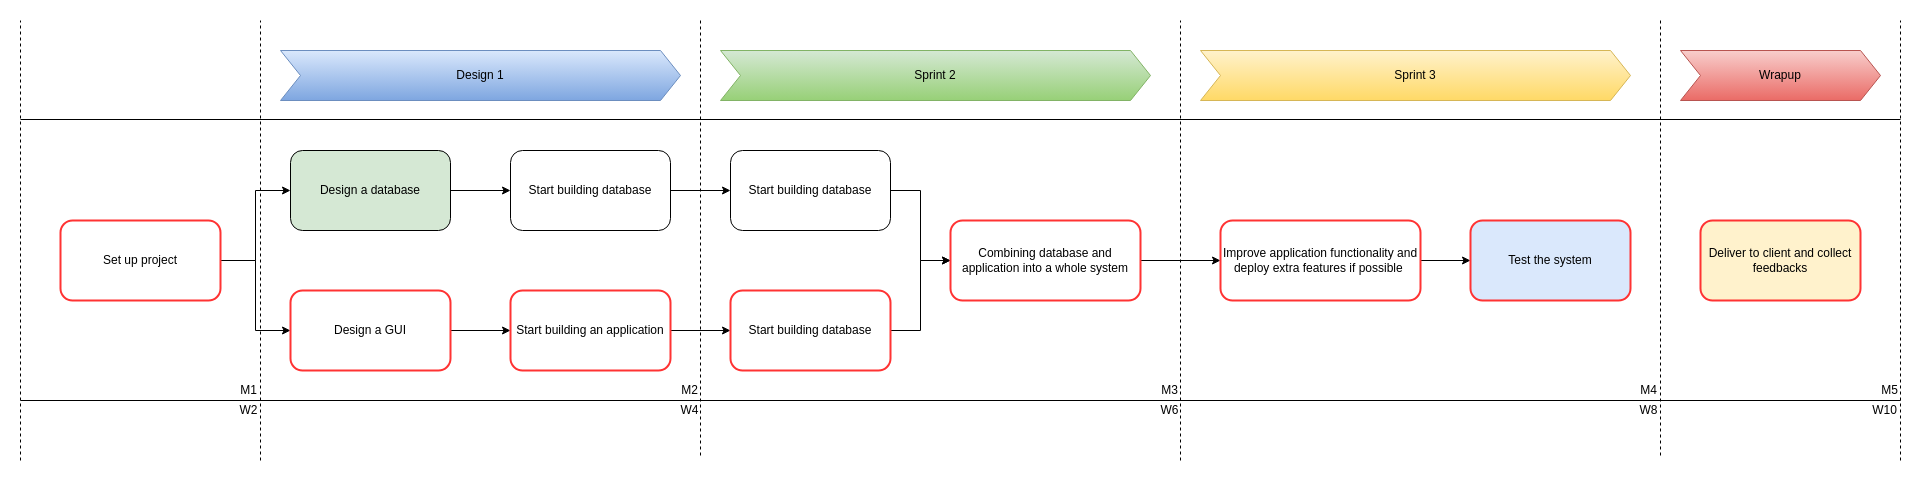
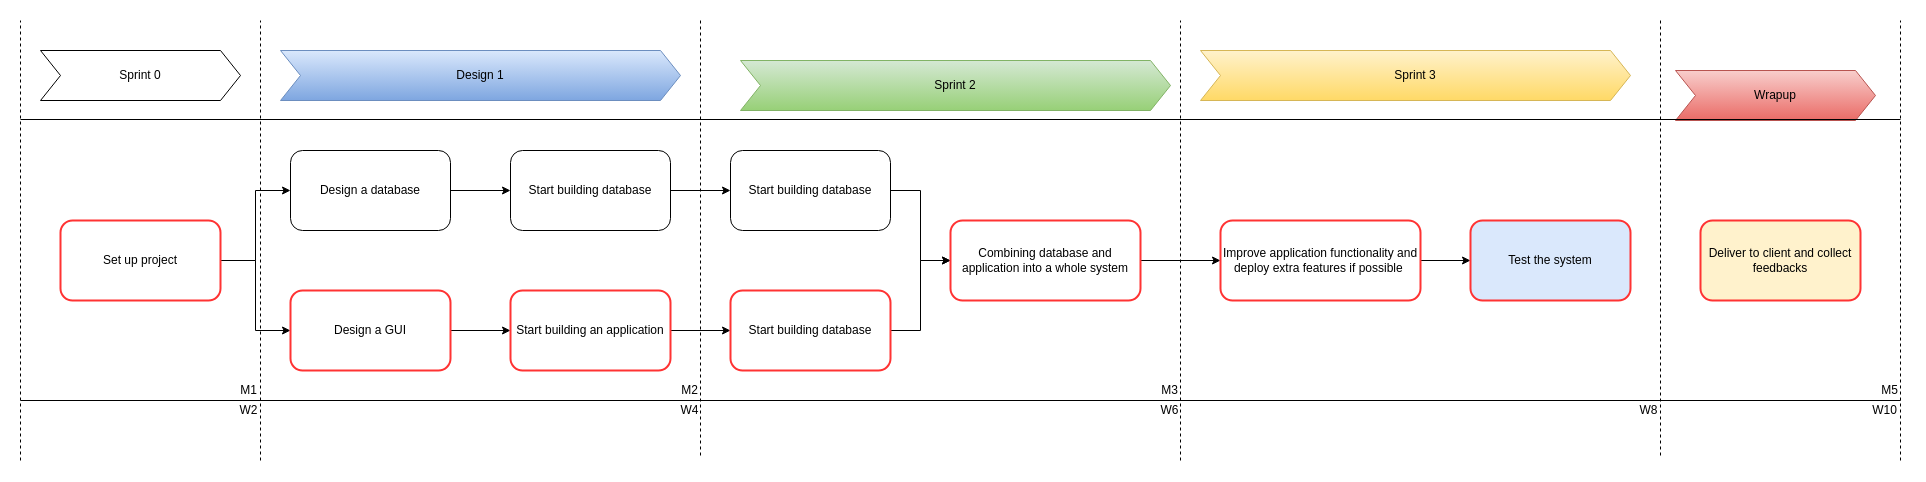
  <mxCell id="0" />
  <mxCell id="1" parent="0" />
+ <mxCell id="2" value="Sprint 0" style="shape=step;perimeter=stepPerimeter;whiteSpace=wrap;html=1;fixedSize=1;" vertex="1" parent="1"><mxGeometry x="40" y="50" width="200" height="50" as="geometry" /></mxCell>
  <mxCell id="3" value="Sprint 3" style="shape=step;perimeter=stepPerimeter;whiteSpace=wrap;html=1;fixedSize=1;fillColor=#fff2cc;strokeColor=#d6b656;gradientColor=#ffd966;" vertex="1" parent="1"><mxGeometry x="1200" y="50" width="430" height="50" as="geometry" /></mxCell>
- <mxCell id="4" value="Sprint 2" style="shape=step;perimeter=stepPerimeter;whiteSpace=wrap;html=1;fixedSize=1;fillColor=#d5e8d4;strokeColor=#82b366;gradientColor=#97d077;" vertex="1" parent="1"><mxGeometry x="720" y="50" width="430" height="50" as="geometry" /></mxCell>
+ <mxCell id="4" value="Sprint 2" style="shape=step;perimeter=stepPerimeter;whiteSpace=wrap;html=1;fixedSize=1;fillColor=#d5e8d4;strokeColor=#82b366;gradientColor=#97d077;" vertex="1" parent="1"><mxGeometry x="740" y="60" width="430" height="50" as="geometry" /></mxCell>
  <mxCell id="5" value="Design 1" style="shape=step;perimeter=stepPerimeter;whiteSpace=wrap;html=1;fixedSize=1;fillColor=#dae8fc;strokeColor=#6c8ebf;gradientColor=#7ea6e0;" vertex="1" parent="1"><mxGeometry x="280" y="50" width="400" height="50" as="geometry" /></mxCell>
- <mxCell id="6" value="Wrapup" style="shape=step;perimeter=stepPerimeter;whiteSpace=wrap;html=1;fixedSize=1;fillColor=#f8cecc;strokeColor=#b85450;gradientColor=#ea6b66;" vertex="1" parent="1"><mxGeometry x="1680" y="50" width="200" height="50" as="geometry" /></mxCell>
+ <mxCell id="6" value="Wrapup" style="shape=step;perimeter=stepPerimeter;whiteSpace=wrap;html=1;fixedSize=1;fillColor=#f8cecc;strokeColor=#b85450;gradientColor=#ea6b66;" vertex="1" parent="1"><mxGeometry x="1675" y="70" width="200" height="50" as="geometry" /></mxCell>
  <mxCell id="7" value="" style="endArrow=none;html=1;" edge="1" parent="1"><mxGeometry width="50" height="50" relative="1" as="geometry"><mxPoint x="20" y="119" as="sourcePoint" /><mxPoint x="1900" y="119" as="targetPoint" /></mxGeometry></mxCell>
  <mxCell id="8" value="" style="endArrow=none;dashed=1;html=1;" edge="1" parent="1"><mxGeometry width="50" height="50" relative="1" as="geometry"><mxPoint x="260" y="460" as="sourcePoint" /><mxPoint x="260" y="20" as="targetPoint" /></mxGeometry></mxCell>
  <mxCell id="9" value="" style="endArrow=none;dashed=1;html=1;" edge="1" parent="1"><mxGeometry width="50" height="50" relative="1" as="geometry"><mxPoint x="700" y="455" as="sourcePoint" /><mxPoint x="700" y="20" as="targetPoint" /></mxGeometry></mxCell>
  <mxCell id="10" value="" style="endArrow=none;dashed=1;html=1;" edge="1" parent="1"><mxGeometry width="50" height="50" relative="1" as="geometry"><mxPoint x="1180" y="460" as="sourcePoint" /><mxPoint x="1180" y="20" as="targetPoint" /></mxGeometry></mxCell>
  <mxCell id="11" value="" style="endArrow=none;dashed=1;html=1;" edge="1" parent="1"><mxGeometry width="50" height="50" relative="1" as="geometry"><mxPoint x="1660" y="455" as="sourcePoint" /><mxPoint x="1660" y="20" as="targetPoint" /></mxGeometry></mxCell>
  <mxCell id="12" value="" style="endArrow=none;dashed=1;html=1;" edge="1" parent="1"><mxGeometry width="50" height="50" relative="1" as="geometry"><mxPoint x="1900" y="460" as="sourcePoint" /><mxPoint x="1900" y="20" as="targetPoint" /></mxGeometry></mxCell>
  <mxCell id="13" value="" style="endArrow=none;dashed=1;html=1;" edge="1" parent="1"><mxGeometry width="50" height="50" relative="1" as="geometry"><mxPoint x="20" y="460" as="sourcePoint" /><mxPoint x="20" y="20" as="targetPoint" /></mxGeometry></mxCell>
  <mxCell id="14" value="" style="endArrow=none;html=1;" edge="1" parent="1"><mxGeometry width="50" height="50" relative="1" as="geometry"><mxPoint x="20" y="400" as="sourcePoint" /><mxPoint x="1900" y="400" as="targetPoint" /></mxGeometry></mxCell>
  <mxCell id="15" style="edgeStyle=orthogonalEdgeStyle;rounded=0;orthogonalLoop=1;jettySize=auto;html=1;entryX=0;entryY=0.5;entryDx=0;entryDy=0;" edge="1" parent="1" source="17" target="19"><mxGeometry relative="1" as="geometry" /></mxCell>
  <mxCell id="16" style="edgeStyle=orthogonalEdgeStyle;rounded=0;orthogonalLoop=1;jettySize=auto;html=1;" edge="1" parent="1" source="17" target="21"><mxGeometry relative="1" as="geometry" /></mxCell>
  <mxCell id="17" value="Set up project" style="rounded=1;whiteSpace=wrap;html=1;strokeColor=#FF3333;" vertex="1" parent="1"><mxGeometry x="60" y="220" width="160" height="80" as="geometry" /></mxCell>
  <mxCell id="18" style="edgeStyle=orthogonalEdgeStyle;rounded=0;orthogonalLoop=1;jettySize=auto;html=1;" edge="1" parent="1" source="19" target="23"><mxGeometry relative="1" as="geometry" /></mxCell>
- <mxCell id="19" value="Design a database" style="rounded=1;whiteSpace=wrap;html=1;fillColor=#d5e8d4;" vertex="1" parent="1"><mxGeometry x="290" y="150" width="160" height="80" as="geometry" /></mxCell>
+ <mxCell id="19" value="Design a database" style="rounded=1;whiteSpace=wrap;html=1;" vertex="1" parent="1"><mxGeometry x="290" y="150" width="160" height="80" as="geometry" /></mxCell>
  <mxCell id="20" style="edgeStyle=orthogonalEdgeStyle;rounded=0;orthogonalLoop=1;jettySize=auto;html=1;" edge="1" parent="1" source="21" target="25"><mxGeometry relative="1" as="geometry" /></mxCell>
  <mxCell id="21" value="Design a GUI" style="rounded=1;whiteSpace=wrap;html=1;strokeColor=#FF3333;" vertex="1" parent="1"><mxGeometry x="290" y="290" width="160" height="80" as="geometry" /></mxCell>
  <mxCell id="22" style="edgeStyle=orthogonalEdgeStyle;rounded=0;orthogonalLoop=1;jettySize=auto;html=1;" edge="1" parent="1" source="23" target="28"><mxGeometry relative="1" as="geometry" /></mxCell>
  <mxCell id="23" value="Start building database" style="rounded=1;whiteSpace=wrap;html=1;" vertex="1" parent="1"><mxGeometry y="150" width="160" height="80" as="geometry" x="510" /></mxCell>
  <mxCell id="24" style="edgeStyle=orthogonalEdgeStyle;rounded=0;orthogonalLoop=1;jettySize=auto;html=1;" edge="1" parent="1" source="25" target="30"><mxGeometry relative="1" as="geometry" /></mxCell>
  <mxCell id="25" value="Start building an application" style="rounded=1;whiteSpace=wrap;html=1;strokeColor=#FF3333;" vertex="1" parent="1"><mxGeometry y="290" width="160" height="80" as="geometry" x="510" /></mxCell>
  <mxCell id="26" style="edgeStyle=orthogonalEdgeStyle;rounded=0;orthogonalLoop=1;jettySize=auto;html=1;" edge="1" parent="1" source="39" target="32"><mxGeometry relative="1" as="geometry"><mxPoint x="1170" y="260" as="sourcePoint" /></mxGeometry></mxCell>
  <mxCell id="27" style="edgeStyle=orthogonalEdgeStyle;rounded=0;orthogonalLoop=1;jettySize=auto;html=1;" edge="1" parent="1" source="28" target="39"><mxGeometry relative="1" as="geometry" /></mxCell>
  <mxCell id="28" value="Start building database" style="rounded=1;whiteSpace=wrap;html=1;" vertex="1" parent="1"><mxGeometry x="730" y="150" width="160" height="80" as="geometry" /></mxCell>
  <mxCell id="29" style="edgeStyle=orthogonalEdgeStyle;rounded=0;orthogonalLoop=1;jettySize=auto;html=1;" edge="1" parent="1" source="30" target="39"><mxGeometry relative="1" as="geometry" /></mxCell>
  <mxCell id="30" value="Start building database" style="rounded=1;whiteSpace=wrap;html=1;strokeColor=#FF3333;" vertex="1" parent="1"><mxGeometry x="730" y="290" width="160" height="80" as="geometry" /></mxCell>
  <mxCell id="31" style="edgeStyle=orthogonalEdgeStyle;rounded=0;orthogonalLoop=1;jettySize=auto;html=1;" edge="1" parent="1" source="32" target="33"><mxGeometry relative="1" as="geometry" /></mxCell>
  <mxCell id="32" value="Improve application functionality and deploy extra features if possible&amp;nbsp;" style="rounded=1;whiteSpace=wrap;html=1;strokeColor=#FF3333;strokeWidth=2;" vertex="1" parent="1"><mxGeometry x="1220" y="220" width="200" height="80" as="geometry" /></mxCell>
  <mxCell id="33" value="Test the system" style="rounded=1;whiteSpace=wrap;html=1;strokeColor=#FF3333;strokeWidth=2;fillColor=#dae8fc;" vertex="1" parent="1"><mxGeometry x="1470" y="220" width="160" height="80" as="geometry" /></mxCell>
  <mxCell id="34" value="Deliver to client and collect feedbacks" style="rounded=1;whiteSpace=wrap;html=1;strokeColor=#FF3333;strokeWidth=2;fillColor=#fff2cc;" vertex="1" parent="1"><mxGeometry x="1700" y="220" width="160" height="80" as="geometry" /></mxCell>
  <mxCell id="35" value="Set up project" style="rounded=1;whiteSpace=wrap;html=1;strokeColor=#FF3333;strokeWidth=2;" vertex="1" parent="1"><mxGeometry x="60" y="220" width="160" height="80" as="geometry" /></mxCell>
  <mxCell id="36" value="Design a GUI" style="rounded=1;whiteSpace=wrap;html=1;strokeColor=#FF3333;strokeWidth=2;" vertex="1" parent="1"><mxGeometry x="290" y="290" width="160" height="80" as="geometry" /></mxCell>
  <mxCell id="37" value="Start building an application" style="rounded=1;whiteSpace=wrap;html=1;strokeColor=#FF3333;strokeWidth=2;" vertex="1" parent="1"><mxGeometry y="290" width="160" height="80" as="geometry" x="510" /></mxCell>
  <mxCell id="38" value="Start building database" style="rounded=1;whiteSpace=wrap;html=1;strokeColor=#FF3333;strokeWidth=2;" vertex="1" parent="1"><mxGeometry x="730" y="290" width="160" height="80" as="geometry" /></mxCell>
  <mxCell id="39" value="Combining database and application into a whole system" style="rounded=1;whiteSpace=wrap;html=1;strokeColor=#FF3333;strokeWidth=2;" vertex="1" parent="1"><mxGeometry x="950" y="220" width="190" height="80" as="geometry" /></mxCell>
  <mxCell id="40" value="M1" style="text;html=1;align=center;verticalAlign=middle;resizable=0;points=[];autosize=1;" vertex="1" parent="1"><mxGeometry x="233" y="380" width="30" height="20" as="geometry" /></mxCell>
  <mxCell id="41" value="W2" style="text;html=1;align=center;verticalAlign=middle;resizable=0;points=[];autosize=1;" vertex="1" parent="1"><mxGeometry x="233" y="400" width="30" height="20" as="geometry" /></mxCell>
  <mxCell id="42" value="M2" style="text;html=1;align=center;verticalAlign=middle;resizable=0;points=[];autosize=1;" vertex="1" parent="1"><mxGeometry x="674" y="380" width="30" height="20" as="geometry" /></mxCell>
  <mxCell id="43" value="W4" style="text;html=1;align=center;verticalAlign=middle;resizable=0;points=[];autosize=1;" vertex="1" parent="1"><mxGeometry x="674" y="400" width="30" height="20" as="geometry" /></mxCell>
  <mxCell id="44" value="M3" style="text;html=1;align=center;verticalAlign=middle;resizable=0;points=[];autosize=1;" vertex="1" parent="1"><mxGeometry x="1154" y="380" width="30" height="20" as="geometry" /></mxCell>
  <mxCell id="45" value="W6" style="text;html=1;align=center;verticalAlign=middle;resizable=0;points=[];autosize=1;" vertex="1" parent="1"><mxGeometry x="1154" y="400" width="30" height="20" as="geometry" /></mxCell>
- <mxCell id="46" value="M4" style="text;html=1;align=center;verticalAlign=middle;resizable=0;points=[];autosize=1;" vertex="1" parent="1"><mxGeometry x="1633" y="380" width="30" height="20" as="geometry" /></mxCell>
  <mxCell id="47" value="W8" style="text;html=1;align=center;verticalAlign=middle;resizable=0;points=[];autosize=1;" vertex="1" parent="1"><mxGeometry x="1633" y="400" width="30" height="20" as="geometry" /></mxCell>
  <mxCell id="48" value="M5" style="text;html=1;align=center;verticalAlign=middle;resizable=0;points=[];autosize=1;" vertex="1" parent="1"><mxGeometry x="1874" y="380" width="30" height="20" as="geometry" /></mxCell>
  <mxCell id="49" value="W10" style="text;html=1;align=center;verticalAlign=middle;resizable=0;points=[];autosize=1;" vertex="1" parent="1"><mxGeometry x="1864" y="400" width="40" height="20" as="geometry" /></mxCell>
